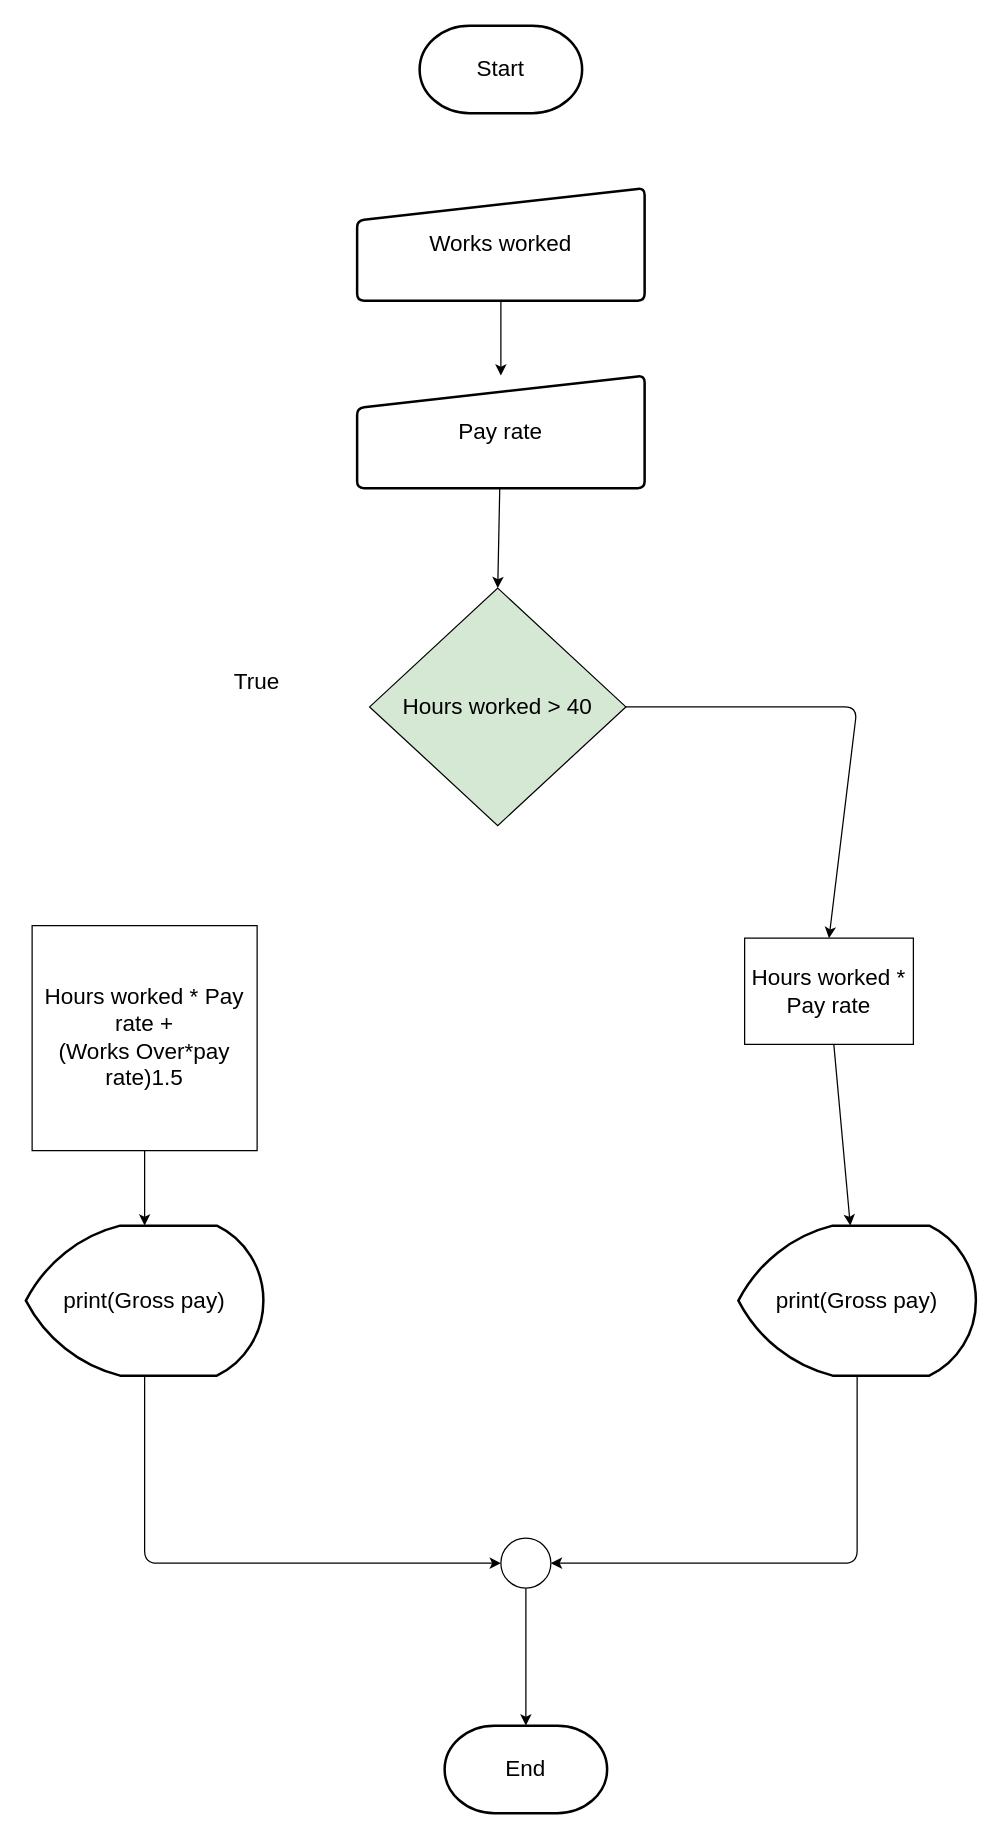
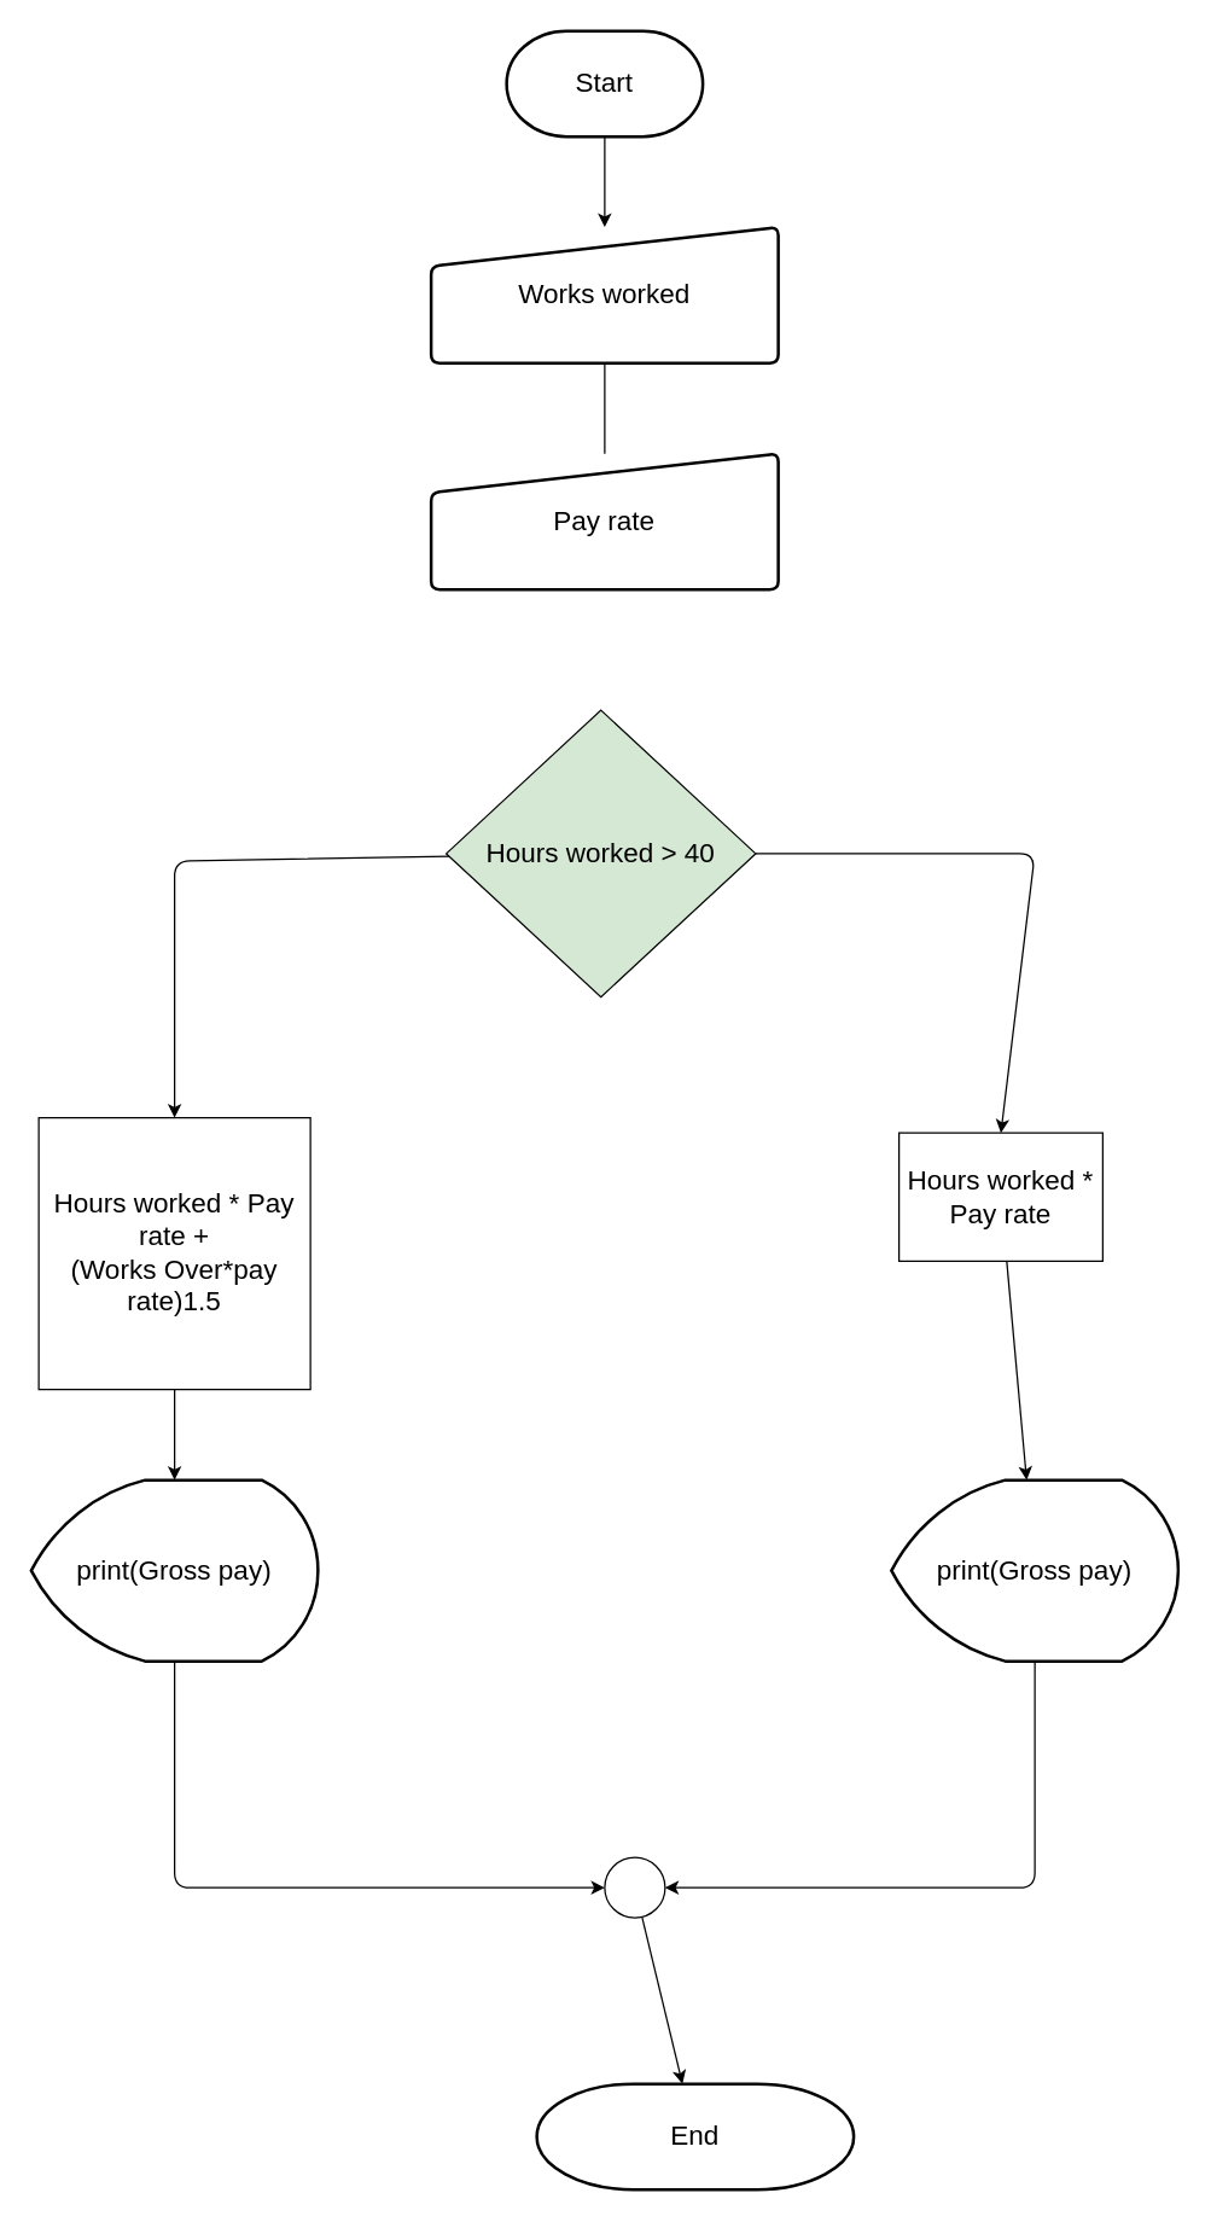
  <mxCell id="0" />
  <mxCell id="1" parent="0" />
+ <mxCell id="2" value="" style="edgeStyle=none;html=1;fontSize=18;" parent="1" source="3" target="5" edge="1"><mxGeometry relative="1" as="geometry" /></mxCell>
  <mxCell id="3" value="&lt;font style=&quot;font-size: 18px;&quot;&gt;Start&lt;/font&gt;" style="strokeWidth=2;html=1;shape=mxgraph.flowchart.terminator;whiteSpace=wrap;" parent="1" vertex="1"><mxGeometry x="335" y="20" width="130" height="70" as="geometry" /></mxCell>
- <mxCell id="4" value="" style="edgeStyle=none;html=1;fontSize=18;" parent="1" source="5" target="7" edge="1"><mxGeometry relative="1" as="geometry" /></mxCell>
+ <mxCell id="4" value="" style="edgeStyle=none;html=1;fontSize=18;endArrow=none;" parent="1" source="5" target="7" edge="1"><mxGeometry relative="1" as="geometry" /></mxCell>
  <mxCell id="5" value="Works worked" style="html=1;strokeWidth=2;shape=manualInput;whiteSpace=wrap;rounded=1;size=26;arcSize=11;fontSize=18;" parent="1" vertex="1"><mxGeometry x="285" y="150" width="230" height="90" as="geometry" /></mxCell>
- <mxCell id="6" style="edgeStyle=none;html=1;entryX=0.5;entryY=0;entryDx=0;entryDy=0;" edge="1" parent="1" source="7" target="10"><mxGeometry relative="1" as="geometry"><mxPoint x="395" y="480" as="targetPoint" /></mxGeometry></mxCell>
  <mxCell id="7" value="Pay rate" style="html=1;strokeWidth=2;shape=manualInput;whiteSpace=wrap;rounded=1;size=26;arcSize=11;fontSize=18;" parent="1" vertex="1"><mxGeometry x="285" y="300" width="230" height="90" as="geometry" /></mxCell>
+ <mxCell id="8" style="edgeStyle=none;html=1;entryX=0.5;entryY=0;entryDx=0;entryDy=0;fontSize=18;" parent="1" source="10" target="12" edge="1"><mxGeometry relative="1" as="geometry"><Array as="points"><mxPoint x="115" y="570" /></Array></mxGeometry></mxCell>
  <mxCell id="9" style="edgeStyle=none;html=1;entryX=0.5;entryY=0;entryDx=0;entryDy=0;fontSize=18;" parent="1" source="10" target="14" edge="1"><mxGeometry relative="1" as="geometry"><Array as="points"><mxPoint x="685" y="565" /></Array></mxGeometry></mxCell>
  <mxCell id="10" value="Hours worked &amp;gt; 40" style="rhombus;whiteSpace=wrap;html=1;fontSize=18;fillColor=#d5e8d4;" parent="1" vertex="1"><mxGeometry x="295" y="470" width="205" height="190" as="geometry" /></mxCell>
  <mxCell id="11" value="" style="edgeStyle=none;html=1;fontSize=18;" parent="1" source="12" target="16" edge="1"><mxGeometry relative="1" as="geometry" /></mxCell>
  <mxCell id="12" value="Hours worked * Pay rate +&lt;br&gt;(Works Over*pay rate)1.5" style="rounded=0;whiteSpace=wrap;html=1;fontSize=18;" parent="1" vertex="1"><mxGeometry x="25" y="740" width="180" height="180" as="geometry" /></mxCell>
  <mxCell id="13" value="" style="edgeStyle=none;html=1;fontSize=18;" parent="1" source="14" target="18" edge="1"><mxGeometry relative="1" as="geometry" /></mxCell>
  <mxCell id="14" value="Hours worked * Pay rate" style="rounded=0;whiteSpace=wrap;html=1;fontSize=18;" parent="1" vertex="1"><mxGeometry x="595" y="750" width="135" height="85" as="geometry" /></mxCell>
  <mxCell id="15" style="edgeStyle=none;html=1;entryX=0;entryY=0.5;entryDx=0;entryDy=0;entryPerimeter=0;fontSize=18;" parent="1" source="16" target="20" edge="1"><mxGeometry relative="1" as="geometry"><Array as="points"><mxPoint x="115" y="1250" /></Array></mxGeometry></mxCell>
  <mxCell id="16" value="print(Gross pay)" style="strokeWidth=2;html=1;shape=mxgraph.flowchart.display;whiteSpace=wrap;fontSize=18;" parent="1" vertex="1"><mxGeometry x="20" y="980" width="190" height="120" as="geometry" /></mxCell>
  <mxCell id="17" style="edgeStyle=none;html=1;entryX=1;entryY=0.5;entryDx=0;entryDy=0;entryPerimeter=0;fontSize=18;" parent="1" source="18" target="20" edge="1"><mxGeometry relative="1" as="geometry"><Array as="points"><mxPoint x="685" y="1250" /></Array></mxGeometry></mxCell>
  <mxCell id="18" value="print(Gross pay)" style="strokeWidth=2;html=1;shape=mxgraph.flowchart.display;whiteSpace=wrap;fontSize=18;" parent="1" vertex="1"><mxGeometry x="590" y="980" width="190" height="120" as="geometry" /></mxCell>
  <mxCell id="19" value="" style="edgeStyle=none;html=1;fontSize=18;" parent="1" source="20" target="21" edge="1"><mxGeometry relative="1" as="geometry" /></mxCell>
  <mxCell id="20" value="" style="verticalLabelPosition=bottom;verticalAlign=top;html=1;shape=mxgraph.flowchart.on-page_reference;fontSize=18;" parent="1" vertex="1"><mxGeometry x="400" y="1230" width="40" height="40" as="geometry" /></mxCell>
- <mxCell id="21" value="&lt;font style=&quot;font-size: 18px;&quot;&gt;End&lt;/font&gt;" style="strokeWidth=2;html=1;shape=mxgraph.flowchart.terminator;whiteSpace=wrap;" parent="1" vertex="1"><mxGeometry x="355" y="1380" width="130" height="70" as="geometry" /></mxCell>
- <mxCell id="22" value="True" style="text;html=1;strokeColor=none;fillColor=none;align=center;verticalAlign=middle;whiteSpace=wrap;rounded=0;fontSize=18;" parent="1" vertex="1"><mxGeometry x="175" y="530" width="60" height="30" as="geometry" /></mxCell>
+ <mxCell id="21" value="&lt;font style=&quot;font-size: 18px;&quot;&gt;End&lt;/font&gt;" style="strokeWidth=2;html=1;shape=mxgraph.flowchart.terminator;whiteSpace=wrap;" parent="1" vertex="1"><mxGeometry x="355" y="1380" width="210" height="70" as="geometry" /></mxCell>
